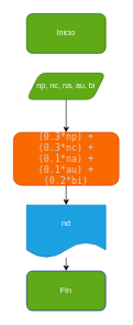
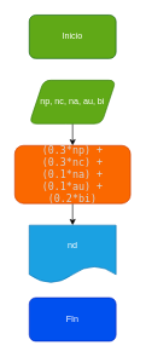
  <mxCell id="0" />
  <mxCell id="1" parent="0" />
  <mxCell id="2" value="Inicio" style="rounded=1;whiteSpace=wrap;html=1;fillColor=#60a917;fontColor=#ffffff;strokeColor=#005700;" vertex="1" parent="1"><mxGeometry x="40" y="20" width="120" height="60" as="geometry" /></mxCell>
  <mxCell id="3" value="" style="edgeStyle=none;html=1;" edge="1" parent="1" source="4" target="6"><mxGeometry relative="1" as="geometry" /></mxCell>
- <mxCell id="4" value="np, nc, na, au, bi" style="shape=parallelogram;perimeter=parallelogramPerimeter;whiteSpace=wrap;html=1;fixedSize=1;rounded=1;fillColor=#60a917;fontColor=#ffffff;strokeColor=#2D7600;" vertex="1" parent="1"><mxGeometry x="40" y="110" width="120" height="40" as="geometry" /></mxCell>
+ <mxCell id="4" value="np, nc, na, au, bi" style="shape=parallelogram;perimeter=parallelogramPerimeter;whiteSpace=wrap;html=1;fixedSize=1;rounded=1;fillColor=#60a917;fontColor=#ffffff;strokeColor=#2D7600;" vertex="1" parent="1"><mxGeometry x="40" y="110" width="120" height="60" as="geometry" /></mxCell>
  <mxCell id="5" value="" style="edgeStyle=none;html=1;" edge="1" parent="1" source="6" target="8"><mxGeometry relative="1" as="geometry" /></mxCell>
  <mxCell id="6" value="&lt;font face=&quot;Droid Sans Mono, monospace, monospace&quot; color=&quot;#d4d4d4&quot;&gt;&lt;span style=&quot;font-size: 14px;&quot;&gt;(0.3*np) + (0.3*nc) + (0.1*na) + (0.1*au) + (0.2*bi)&lt;/span&gt;&lt;/font&gt;" style="rounded=1;whiteSpace=wrap;html=1;fillColor=#fa6800;fontColor=#000000;strokeColor=#C73500;" vertex="1" parent="1"><mxGeometry x="20" y="200" width="160" height="80" as="geometry" /></mxCell>
- <mxCell id="7" value="" style="edgeStyle=none;html=1;" edge="1" parent="1" source="8" target="9"><mxGeometry relative="1" as="geometry" /></mxCell>
  <mxCell id="8" value="nd" style="shape=document;whiteSpace=wrap;html=1;boundedLbl=1;rounded=1;fillColor=#1ba1e2;fontColor=#ffffff;strokeColor=#006EAF;" vertex="1" parent="1"><mxGeometry x="40" y="310" width="120" height="80" as="geometry" /></mxCell>
- <mxCell id="9" value="FIn" style="whiteSpace=wrap;html=1;rounded=1;fillColor=#60a917;fontColor=#ffffff;strokeColor=#001DBC;" vertex="1" parent="1"><mxGeometry x="40" y="410" width="120" height="60" as="geometry" /></mxCell>
+ <mxCell id="9" value="FIn" style="whiteSpace=wrap;html=1;rounded=1;fillColor=#0050ef;fontColor=#ffffff;strokeColor=#001DBC;" vertex="1" parent="1"><mxGeometry x="40" y="410" width="120" height="60" as="geometry" /></mxCell>
